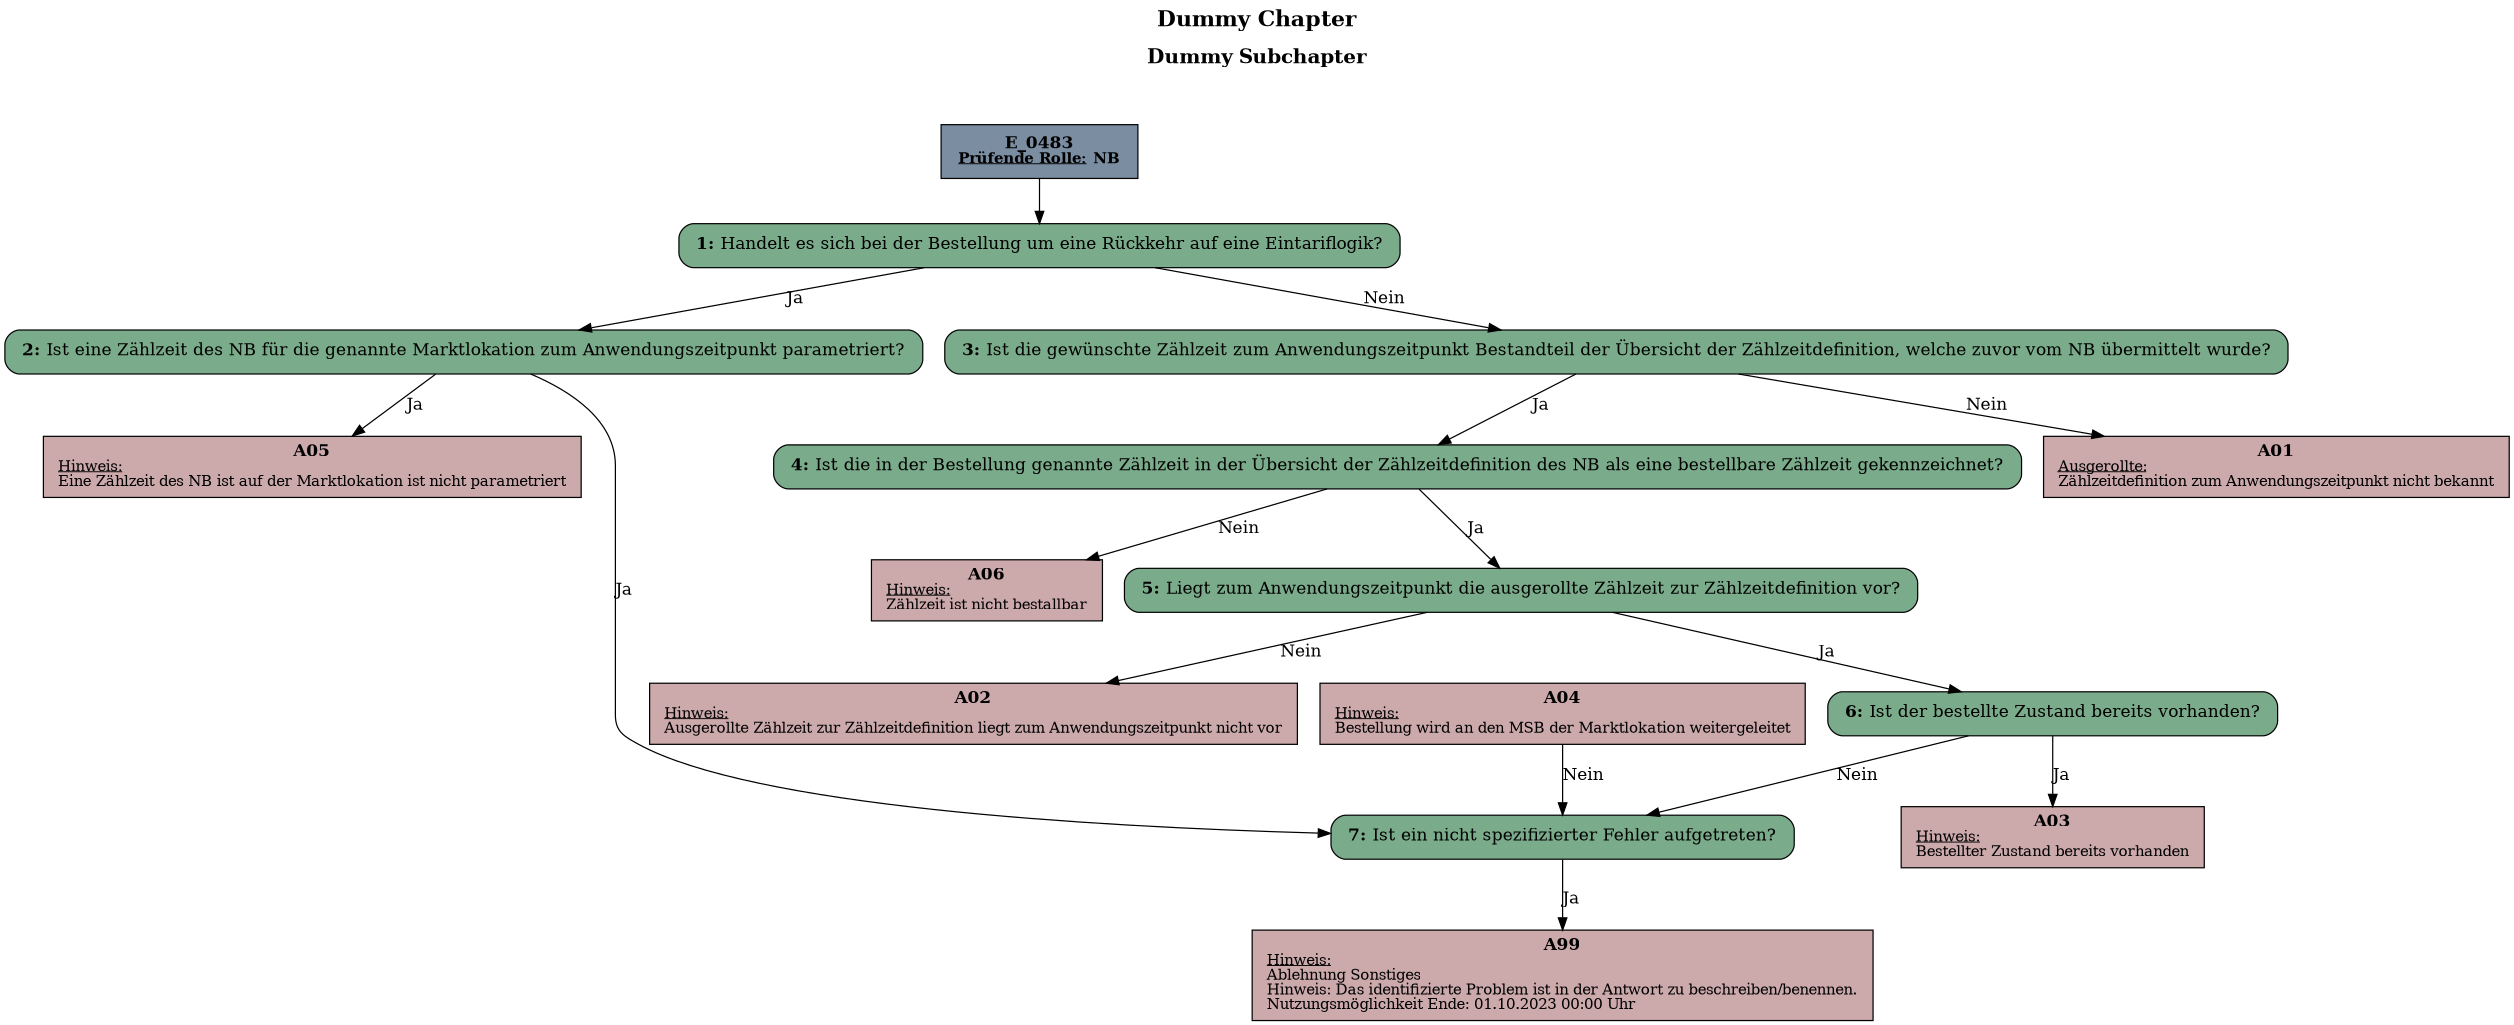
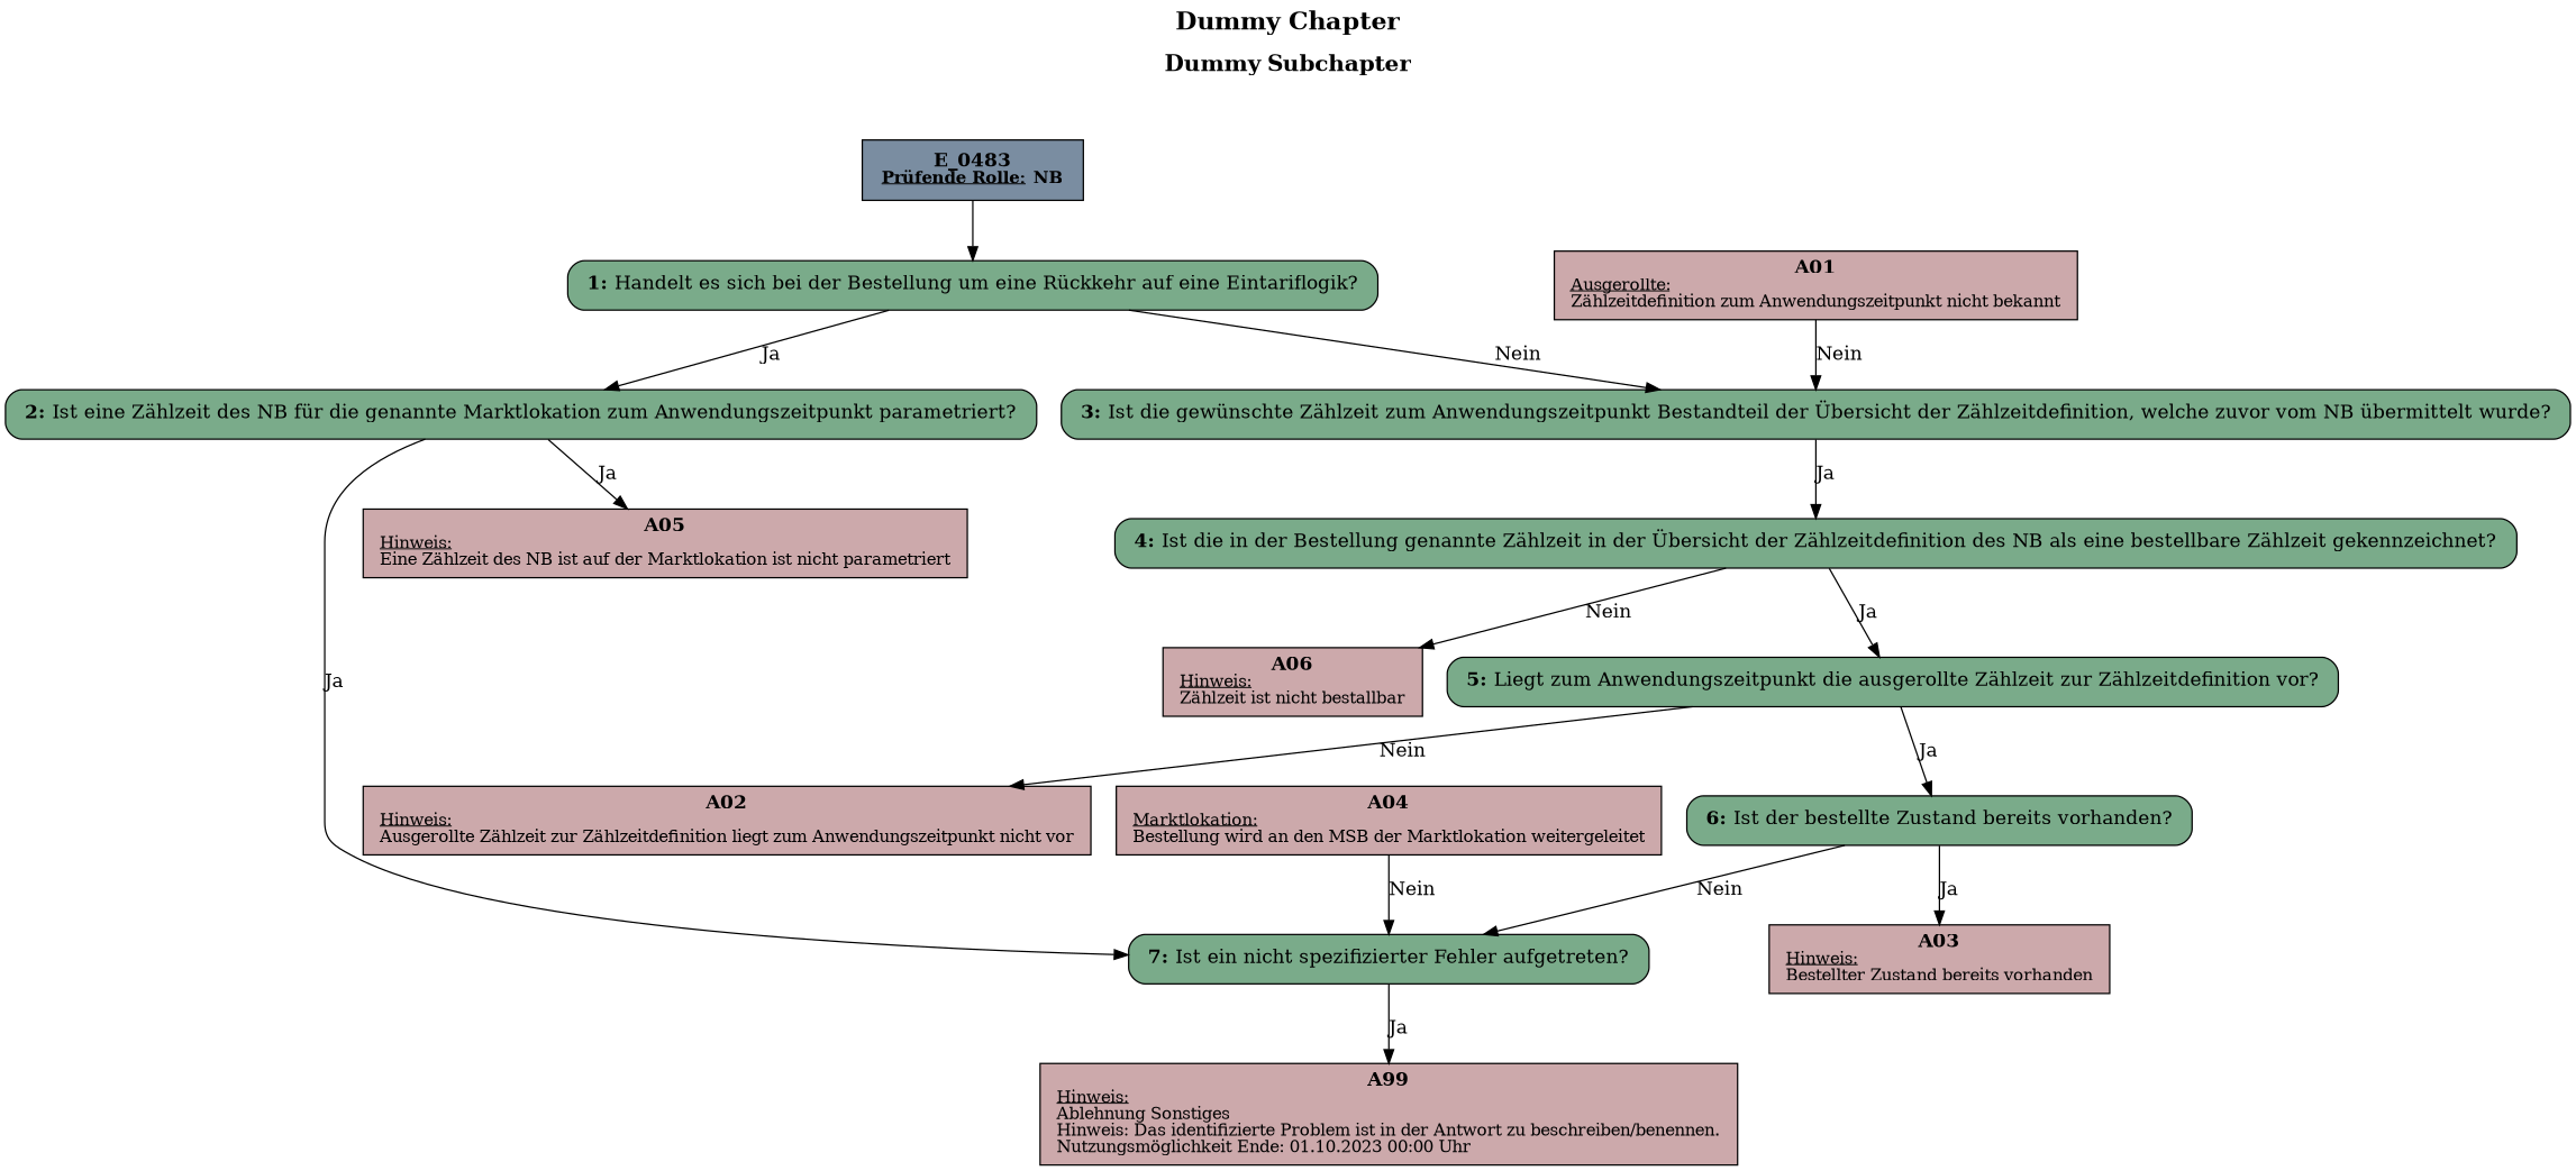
  digraph {
    label=<<B><FONT POINT-SIZE="18">Dummy Chapter</FONT></B><BR/><BR/><B><FONT POINT-SIZE="16">Dummy Subchapter</FONT></B><BR/><BR/><BR/><BR/>>
    labelloc=t
    node [fillcolor="#7aab8a" margin="0.2,0.12" shape=box style=filled]
    n1 [fillcolor="#7a8da1" label=<<B>E_0483</B><BR align="center"/><FONT point-size="12"><B><U>Prüfende Rolle:</U> NB</B></FONT><BR align="center"/>>]
    n2 [label=<<B>1: </B>Handelt es sich bei der Bestellung um eine Rückkehr auf eine Eintariflogik?<BR align="left"/>> style="filled,rounded"]
    n3 [label=<<B>2: </B>Ist eine Zählzeit des NB für die genannte Marktlokation zum Anwendungszeitpunkt parametriert?<BR align="left"/>> style="filled,rounded"]
    n4 [label=<<B>3: </B>Ist die gewünschte Zählzeit zum Anwendungszeitpunkt Bestandteil der Übersicht der Zählzeitdefinition, welche zuvor vom NB übermittelt wurde?<BR align="left"/>> style="filled,rounded"]
    n5 [fillcolor="#cca9ab" label=<<B>A05</B><BR align="center"/><FONT point-size="12"><U>Hinweis:</U><BR align="left"/>Eine Zählzeit des NB ist auf der Marktlokation ist nicht parametriert<BR align="left"/></FONT>> margin="0.17,0.08"]
    n6 [label=<<B>7: </B>Ist ein nicht spezifizierter Fehler aufgetreten?<BR align="left"/>> style="filled,rounded"]
    n7 [fillcolor="#cca9ab" label=<<B>A01</B><BR align="center"/><FONT point-size="12"><U>Ausgerollte:</U><BR align="left"/>Zählzeitdefinition zum Anwendungszeitpunkt nicht bekannt<BR align="left"/></FONT>> margin="0.17,0.08"]
    n8 [label=<<B>4: </B>Ist die in der Bestellung genannte Zählzeit in der Übersicht der Zählzeitdefinition des NB als eine bestellbare Zählzeit gekennzeichnet?<BR align="left"/>> style="filled,rounded"]
    n9 [fillcolor="#cca9ab" label=<<B>A99</B><BR align="center"/><FONT point-size="12"><U>Hinweis:</U><BR align="left"/>Ablehnung Sonstiges<BR align="left"/>Hinweis: Das identifizierte Problem ist in der Antwort zu beschreiben/benennen.<BR align="left"/>Nutzungsmöglichkeit Ende: 01.10.2023 00:00 Uhr<BR align="left"/></FONT>> margin="0.17,0.08"]
    n10 [fillcolor="#cca9ab" label=<<B>A06</B><BR align="center"/><FONT point-size="12"><U>Hinweis:</U><BR align="left"/>Zählzeit ist nicht bestallbar<BR align="left"/></FONT>> margin="0.17,0.08"]
    n11 [label=<<B>5: </B>Liegt zum Anwendungszeitpunkt die ausgerollte Zählzeit zur Zählzeitdefinition vor?<BR align="left"/>> style="filled,rounded"]
    n12 [fillcolor="#cca9ab" label=<<B>A02</B><BR align="center"/><FONT point-size="12"><U>Hinweis:</U><BR align="left"/>Ausgerollte Zählzeit zur Zählzeitdefinition liegt zum Anwendungszeitpunkt nicht vor<BR align="left"/></FONT>> margin="0.17,0.08"]
    n13 [label=<<B>6: </B>Ist der bestellte Zustand bereits vorhanden?<BR align="left"/>> style="filled,rounded"]
    n14 [fillcolor="#cca9ab" label=<<B>A03</B><BR align="center"/><FONT point-size="12"><U>Hinweis:</U><BR align="left"/>Bestellter Zustand bereits vorhanden<BR align="left"/></FONT>> margin="0.17,0.08"]
-   n15 [fillcolor="#cca9ab" label=<<B>A04</B><BR align="center"/><FONT point-size="12"><U>Hinweis:</U><BR align="left"/>Bestellung wird an den MSB der Marktlokation weitergeleitet<BR align="left"/></FONT>> margin="0.17,0.08"]
+   n15 [fillcolor="#cca9ab" label=<<B>A04</B><BR align="center"/><FONT point-size="12"><U>Marktlokation:</U><BR align="left"/>Bestellung wird an den MSB der Marktlokation weitergeleitet<BR align="left"/></FONT>> margin="0.17,0.08"]
    n1 -> n2
    n2 -> n3 [label=Ja]
    n2 -> n4 [label=Nein]
    n3 -> n5 [label=Ja]
    n3 -> n6 [label=Ja]
-   n4 -> n7 [label=Nein]
+   n7 -> n4 [label=Nein]
    n4 -> n8 [label=Ja]
    n6 -> n9 [label=Ja]
    n8 -> n10 [label=Nein]
    n8 -> n11 [label=Ja]
    n11 -> n12 [label=Nein]
    n11 -> n13 [label=Ja]
    n13 -> n6 [label=Nein]
    n13 -> n14 [label=Ja]
    n15 -> n6 [label=Nein]
  }
